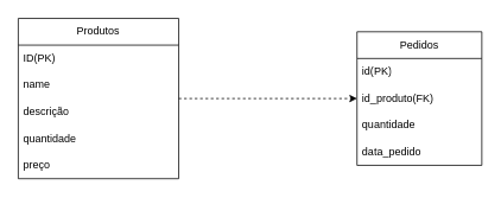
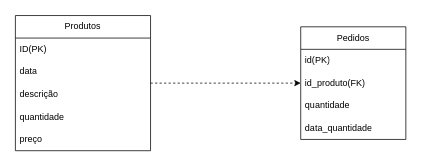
  <mxCell id="0" />
  <mxCell id="1" parent="0" />
  <mxCell id="2" style="edgeStyle=orthogonalEdgeStyle;rounded=0;orthogonalLoop=1;jettySize=auto;html=1;entryX=0;entryY=0.5;entryDx=0;entryDy=0;dashed=1;" edge="1" parent="1" source="3" target="11"><mxGeometry relative="1" as="geometry" /></mxCell>
  <mxCell id="3" value="Produtos" style="swimlane;fontStyle=0;childLayout=stackLayout;horizontal=1;startSize=30;horizontalStack=0;resizeParent=1;resizeParentMax=0;resizeLast=0;collapsible=1;marginBottom=0;whiteSpace=wrap;html=1;" vertex="1" parent="1"><mxGeometry x="20" y="20" width="180" height="180" as="geometry" /></mxCell>
  <mxCell id="4" value="ID(PK)" style="text;strokeColor=none;fillColor=none;align=left;verticalAlign=middle;spacingLeft=4;spacingRight=4;overflow=hidden;points=[[0,0.5],[1,0.5]];portConstraint=eastwest;rotatable=0;whiteSpace=wrap;html=1;" vertex="1" parent="3"><mxGeometry y="30" width="180" height="30" as="geometry" /></mxCell>
- <mxCell id="5" value="name" style="text;strokeColor=none;fillColor=none;align=left;verticalAlign=middle;spacingLeft=4;spacingRight=4;overflow=hidden;points=[[0,0.5],[1,0.5]];portConstraint=eastwest;rotatable=0;whiteSpace=wrap;html=1;" vertex="1" parent="3"><mxGeometry y="60" width="180" height="30" as="geometry" /></mxCell>
+ <mxCell id="5" value="data" style="text;strokeColor=none;fillColor=none;align=left;verticalAlign=middle;spacingLeft=4;spacingRight=4;overflow=hidden;points=[[0,0.5],[1,0.5]];portConstraint=eastwest;rotatable=0;whiteSpace=wrap;html=1;" vertex="1" parent="3"><mxGeometry y="60" width="180" height="30" as="geometry" /></mxCell>
  <mxCell id="6" value="descrição" style="text;strokeColor=none;fillColor=none;align=left;verticalAlign=middle;spacingLeft=4;spacingRight=4;overflow=hidden;points=[[0,0.5],[1,0.5]];portConstraint=eastwest;rotatable=0;whiteSpace=wrap;html=1;" vertex="1" parent="3"><mxGeometry y="90" width="180" height="30" as="geometry" /></mxCell>
  <mxCell id="7" value="quantidade" style="text;strokeColor=none;fillColor=none;align=left;verticalAlign=middle;spacingLeft=4;spacingRight=4;overflow=hidden;points=[[0,0.5],[1,0.5]];portConstraint=eastwest;rotatable=0;whiteSpace=wrap;html=1;" vertex="1" parent="3"><mxGeometry y="120" width="180" height="30" as="geometry" /></mxCell>
  <mxCell id="8" value="preço" style="text;strokeColor=none;fillColor=none;align=left;verticalAlign=middle;spacingLeft=4;spacingRight=4;overflow=hidden;points=[[0,0.5],[1,0.5]];portConstraint=eastwest;rotatable=0;whiteSpace=wrap;html=1;" vertex="1" parent="3"><mxGeometry y="150" width="180" height="30" as="geometry" /></mxCell>
  <mxCell id="9" value="Pedidos" style="swimlane;fontStyle=0;childLayout=stackLayout;horizontal=1;startSize=30;horizontalStack=0;resizeParent=1;resizeParentMax=0;resizeLast=0;collapsible=1;marginBottom=0;whiteSpace=wrap;html=1;" vertex="1" parent="1"><mxGeometry x="400" y="35" width="140" height="150" as="geometry" /></mxCell>
  <mxCell id="10" value="id(PK)" style="text;strokeColor=none;fillColor=none;align=left;verticalAlign=middle;spacingLeft=4;spacingRight=4;overflow=hidden;points=[[0,0.5],[1,0.5]];portConstraint=eastwest;rotatable=0;whiteSpace=wrap;html=1;" vertex="1" parent="9"><mxGeometry y="30" width="140" height="30" as="geometry" /></mxCell>
  <mxCell id="11" value="id_produto(FK)" style="text;strokeColor=none;fillColor=none;align=left;verticalAlign=middle;spacingLeft=4;spacingRight=4;overflow=hidden;points=[[0,0.5],[1,0.5]];portConstraint=eastwest;rotatable=0;whiteSpace=wrap;html=1;" vertex="1" parent="9"><mxGeometry y="60" width="140" height="30" as="geometry" /></mxCell>
  <mxCell id="12" value="quantidade" style="text;strokeColor=none;fillColor=none;align=left;verticalAlign=middle;spacingLeft=4;spacingRight=4;overflow=hidden;points=[[0,0.5],[1,0.5]];portConstraint=eastwest;rotatable=0;whiteSpace=wrap;html=1;" vertex="1" parent="9"><mxGeometry y="90" width="140" height="30" as="geometry" /></mxCell>
- <mxCell id="13" value="data_pedido" style="text;strokeColor=none;fillColor=none;align=left;verticalAlign=middle;spacingLeft=4;spacingRight=4;overflow=hidden;points=[[0,0.5],[1,0.5]];portConstraint=eastwest;rotatable=0;whiteSpace=wrap;html=1;" vertex="1" parent="9"><mxGeometry y="120" width="140" height="30" as="geometry" /></mxCell>
+ <mxCell id="13" value="data_quantidade" style="text;strokeColor=none;fillColor=none;align=left;verticalAlign=middle;spacingLeft=4;spacingRight=4;overflow=hidden;points=[[0,0.5],[1,0.5]];portConstraint=eastwest;rotatable=0;whiteSpace=wrap;html=1;" vertex="1" parent="9"><mxGeometry y="120" width="140" height="30" as="geometry" /></mxCell>
